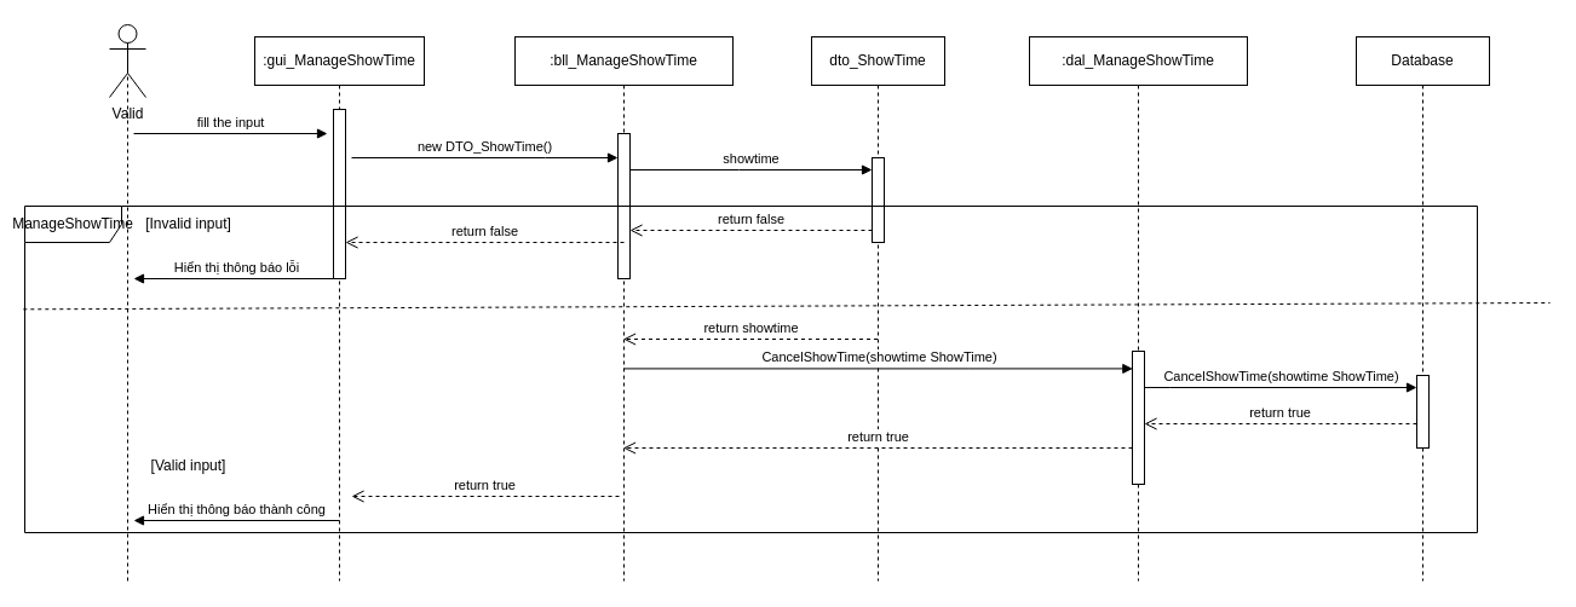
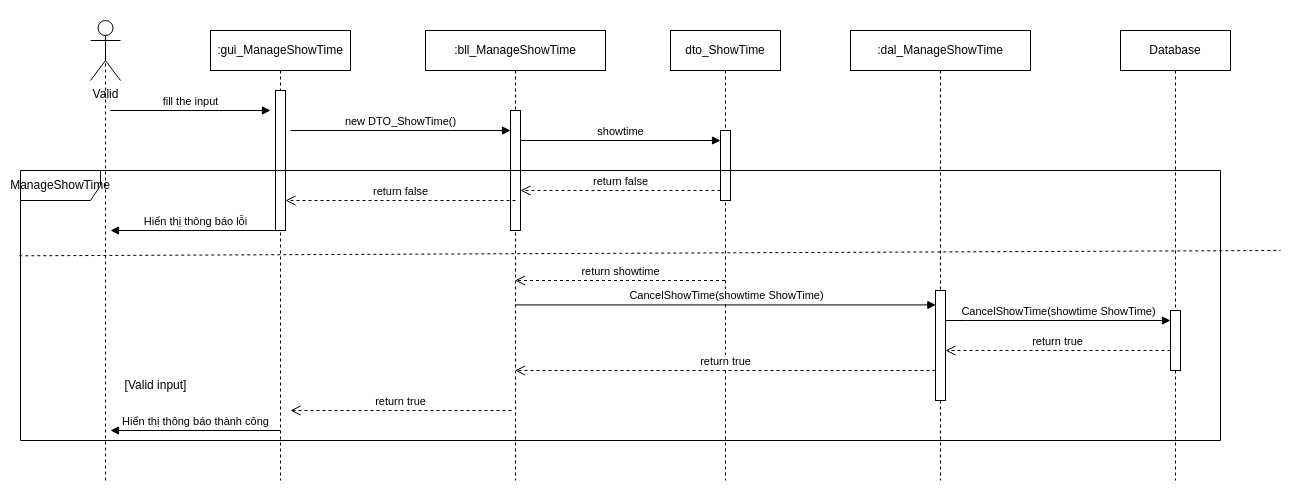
  <mxCell id="0" />
  <mxCell id="1" parent="0" />
  <mxCell id="2" value=":gui_ManageShowTime" style="shape=umlLifeline;perimeter=lifelinePerimeter;whiteSpace=wrap;html=1;container=1;dropTarget=0;collapsible=0;recursiveResize=0;outlineConnect=0;portConstraint=eastwest;newEdgeStyle={&quot;curved&quot;:0,&quot;rounded&quot;:0};" vertex="1" parent="1"><mxGeometry x="210" y="30" width="140" height="450" as="geometry" /></mxCell>
  <mxCell id="3" value="" style="html=1;points=[[0,0,0,0,5],[0,1,0,0,-5],[1,0,0,0,5],[1,1,0,0,-5]];perimeter=orthogonalPerimeter;outlineConnect=0;targetShapes=umlLifeline;portConstraint=eastwest;newEdgeStyle={&quot;curved&quot;:0,&quot;rounded&quot;:0};" vertex="1" parent="2"><mxGeometry x="65" y="60" width="10" height="140" as="geometry" /></mxCell>
  <mxCell id="4" value=":bll_ManageShowTime" style="shape=umlLifeline;perimeter=lifelinePerimeter;whiteSpace=wrap;html=1;container=1;dropTarget=0;collapsible=0;recursiveResize=0;outlineConnect=0;portConstraint=eastwest;newEdgeStyle={&quot;curved&quot;:0,&quot;rounded&quot;:0};" vertex="1" parent="1"><mxGeometry x="425" y="30" width="180" height="450" as="geometry" /></mxCell>
  <mxCell id="5" value="" style="html=1;points=[[0,0,0,0,5],[0,1,0,0,-5],[1,0,0,0,5],[1,1,0,0,-5]];perimeter=orthogonalPerimeter;outlineConnect=0;targetShapes=umlLifeline;portConstraint=eastwest;newEdgeStyle={&quot;curved&quot;:0,&quot;rounded&quot;:0};" vertex="1" parent="4"><mxGeometry x="85" y="80" width="10" height="120" as="geometry" /></mxCell>
  <mxCell id="6" value=":dal_ManageShowTime" style="shape=umlLifeline;perimeter=lifelinePerimeter;whiteSpace=wrap;html=1;container=1;dropTarget=0;collapsible=0;recursiveResize=0;outlineConnect=0;portConstraint=eastwest;newEdgeStyle={&quot;curved&quot;:0,&quot;rounded&quot;:0};" vertex="1" parent="1"><mxGeometry x="850" y="30" width="180" height="450" as="geometry" /></mxCell>
  <mxCell id="7" value="" style="html=1;points=[[0,0,0,0,5],[0,1,0,0,-5],[1,0,0,0,5],[1,1,0,0,-5]];perimeter=orthogonalPerimeter;outlineConnect=0;targetShapes=umlLifeline;portConstraint=eastwest;newEdgeStyle={&quot;curved&quot;:0,&quot;rounded&quot;:0};" vertex="1" parent="6"><mxGeometry x="85" y="260" width="10" height="110" as="geometry" /></mxCell>
  <mxCell id="8" value="Database" style="shape=umlLifeline;perimeter=lifelinePerimeter;whiteSpace=wrap;html=1;container=1;dropTarget=0;collapsible=0;recursiveResize=0;outlineConnect=0;portConstraint=eastwest;newEdgeStyle={&quot;curved&quot;:0,&quot;rounded&quot;:0};" vertex="1" parent="1"><mxGeometry x="1120" y="30" width="110" height="450" as="geometry" /></mxCell>
  <mxCell id="9" value="" style="html=1;points=[[0,0,0,0,5],[0,1,0,0,-5],[1,0,0,0,5],[1,1,0,0,-5]];perimeter=orthogonalPerimeter;outlineConnect=0;targetShapes=umlLifeline;portConstraint=eastwest;newEdgeStyle={&quot;curved&quot;:0,&quot;rounded&quot;:0};" vertex="1" parent="8"><mxGeometry x="50" y="280" width="10" height="60" as="geometry" /></mxCell>
  <mxCell id="10" value="Valid" style="shape=umlActor;verticalLabelPosition=bottom;verticalAlign=top;html=1;" vertex="1" parent="1"><mxGeometry x="90" y="20" width="30" height="60" as="geometry" /></mxCell>
  <mxCell id="11" value="fill the input" style="html=1;verticalAlign=bottom;endArrow=block;curved=0;rounded=0;" edge="1" parent="1"><mxGeometry width="80" relative="1" as="geometry"><mxPoint x="110" y="110" as="sourcePoint" /><mxPoint x="270" y="110" as="targetPoint" /></mxGeometry></mxCell>
  <mxCell id="12" value="new DTO_ShowTime()" style="html=1;verticalAlign=bottom;endArrow=block;curved=0;rounded=0;" edge="1" parent="1" target="5"><mxGeometry width="80" relative="1" as="geometry"><mxPoint x="290" y="130" as="sourcePoint" /><mxPoint x="450" y="130" as="targetPoint" /><Array as="points"><mxPoint x="450" y="130" /></Array></mxGeometry></mxCell>
  <mxCell id="13" value="dto_ShowTime" style="shape=umlLifeline;perimeter=lifelinePerimeter;whiteSpace=wrap;html=1;container=1;dropTarget=0;collapsible=0;recursiveResize=0;outlineConnect=0;portConstraint=eastwest;newEdgeStyle={&quot;curved&quot;:0,&quot;rounded&quot;:0};" vertex="1" parent="1"><mxGeometry x="670" y="30" width="110" height="450" as="geometry" /></mxCell>
  <mxCell id="14" value="" style="html=1;points=[[0,0,0,0,5],[0,1,0,0,-5],[1,0,0,0,5],[1,1,0,0,-5]];perimeter=orthogonalPerimeter;outlineConnect=0;targetShapes=umlLifeline;portConstraint=eastwest;newEdgeStyle={&quot;curved&quot;:0,&quot;rounded&quot;:0};" vertex="1" parent="13"><mxGeometry x="50" y="100" width="10" height="70" as="geometry" /></mxCell>
  <mxCell id="15" value="ManageShowTime" style="shape=umlFrame;whiteSpace=wrap;html=1;pointerEvents=0;width=80;height=30;" vertex="1" parent="1"><mxGeometry x="20" y="170" width="1200" height="270" as="geometry" /></mxCell>
- <mxCell id="16" value="[Invalid input]" style="text;html=1;align=center;verticalAlign=middle;resizable=0;points=[];autosize=1;strokeColor=none;fillColor=none;" vertex="1" parent="1"><mxGeometry x="110" y="170" width="90" height="30" as="geometry" /></mxCell>
  <mxCell id="17" value="[Valid input]" style="text;html=1;align=center;verticalAlign=middle;resizable=0;points=[];autosize=1;strokeColor=none;fillColor=none;" vertex="1" parent="1"><mxGeometry x="110" y="370" width="90" height="30" as="geometry" /></mxCell>
  <mxCell id="18" value="return false" style="html=1;verticalAlign=bottom;endArrow=open;dashed=1;endSize=8;curved=0;rounded=0;" edge="1" parent="1" target="5" source="14"><mxGeometry relative="1" as="geometry"><mxPoint x="960" y="290" as="sourcePoint" /><mxPoint x="530" y="290" as="targetPoint" /><Array as="points"><mxPoint x="660" y="190" /></Array></mxGeometry></mxCell>
  <mxCell id="19" value="return false" style="html=1;verticalAlign=bottom;endArrow=open;dashed=1;endSize=8;curved=0;rounded=0;" edge="1" parent="1" target="3"><mxGeometry relative="1" as="geometry"><mxPoint x="515" y="200" as="sourcePoint" /><mxPoint x="290" y="200" as="targetPoint" /></mxGeometry></mxCell>
  <mxCell id="20" value="" style="endArrow=none;dashed=1;html=1;rounded=0;exitX=-0.001;exitY=0.316;exitDx=0;exitDy=0;exitPerimeter=0;" edge="1" parent="1" source="15"><mxGeometry width="50" height="50" relative="1" as="geometry"><mxPoint x="30" y="264.03" as="sourcePoint" /><mxPoint x="1280" y="250" as="targetPoint" /></mxGeometry></mxCell>
  <mxCell id="21" value="return true" style="html=1;verticalAlign=bottom;endArrow=open;dashed=1;endSize=8;curved=0;rounded=0;" edge="1" parent="1" source="9" target="7"><mxGeometry relative="1" as="geometry"><mxPoint x="1131" y="370" as="sourcePoint" /><mxPoint x="920" y="370" as="targetPoint" /><Array as="points"><mxPoint x="1090" y="350" /></Array></mxGeometry></mxCell>
  <mxCell id="22" value="return true" style="html=1;verticalAlign=bottom;endArrow=open;dashed=1;endSize=8;curved=0;rounded=0;" edge="1" parent="1" source="7" target="4"><mxGeometry relative="1" as="geometry"><mxPoint x="935" y="370" as="sourcePoint" /><mxPoint x="520" y="370" as="targetPoint" /><Array as="points"><mxPoint x="810" y="370" /></Array></mxGeometry></mxCell>
  <mxCell id="23" value="return true" style="html=1;verticalAlign=bottom;endArrow=open;dashed=1;endSize=8;curved=0;rounded=0;" edge="1" parent="1"><mxGeometry relative="1" as="geometry"><mxPoint x="511" y="410" as="sourcePoint" /><mxPoint x="290" y="410" as="targetPoint" /></mxGeometry></mxCell>
  <mxCell id="24" value="showtime" style="html=1;verticalAlign=bottom;endArrow=block;curved=0;rounded=0;" edge="1" parent="1" source="5" target="14"><mxGeometry width="80" relative="1" as="geometry"><mxPoint x="300" y="140" as="sourcePoint" /><mxPoint x="520" y="140" as="targetPoint" /><Array as="points"><mxPoint x="610" y="140" /></Array></mxGeometry></mxCell>
  <mxCell id="25" value="" style="endArrow=none;dashed=1;html=1;rounded=0;entryX=0.5;entryY=0.5;entryDx=0;entryDy=0;entryPerimeter=0;" edge="1" parent="1" target="10"><mxGeometry width="50" height="50" relative="1" as="geometry"><mxPoint x="105" y="480" as="sourcePoint" /><mxPoint x="730" y="60" as="targetPoint" /></mxGeometry></mxCell>
  <mxCell id="26" value="Hiển thị thông báo lỗi" style="html=1;verticalAlign=bottom;endArrow=block;curved=0;rounded=0;" edge="1" parent="1"><mxGeometry width="80" relative="1" as="geometry"><mxPoint x="280" y="230" as="sourcePoint" /><mxPoint x="110" y="230" as="targetPoint" /></mxGeometry></mxCell>
  <mxCell id="27" value="return showtime" style="html=1;verticalAlign=bottom;endArrow=open;dashed=1;endSize=8;curved=0;rounded=0;" edge="1" parent="1" source="13" target="4"><mxGeometry relative="1" as="geometry"><mxPoint x="730" y="280" as="sourcePoint" /><mxPoint x="530" y="280" as="targetPoint" /><Array as="points"><mxPoint x="670" y="280" /></Array></mxGeometry></mxCell>
  <mxCell id="28" value="CancelShowTime(showtime ShowTime)" style="html=1;verticalAlign=bottom;endArrow=block;curved=0;rounded=0;" edge="1" parent="1"><mxGeometry x="0.001" width="80" relative="1" as="geometry"><mxPoint x="514.664" y="304.41" as="sourcePoint" /><mxPoint x="935.34" y="304.41" as="targetPoint" /><Array as="points"><mxPoint x="800.34" y="304.41" /></Array><mxPoint as="offset" /></mxGeometry></mxCell>
  <mxCell id="29" value="CancelShowTime(showtime ShowTime)" style="html=1;verticalAlign=bottom;endArrow=block;curved=0;rounded=0;" edge="1" parent="1"><mxGeometry width="80" relative="1" as="geometry"><mxPoint x="945" y="320" as="sourcePoint" /><mxPoint x="1170" y="320" as="targetPoint" /><Array as="points"><mxPoint x="965.68" y="320" /></Array></mxGeometry></mxCell>
  <mxCell id="30" value="Hiển thị thông báo thành công" style="html=1;verticalAlign=bottom;endArrow=block;curved=0;rounded=0;" edge="1" parent="1"><mxGeometry width="80" relative="1" as="geometry"><mxPoint x="280" y="430" as="sourcePoint" /><mxPoint x="110" y="430" as="targetPoint" /></mxGeometry></mxCell>
